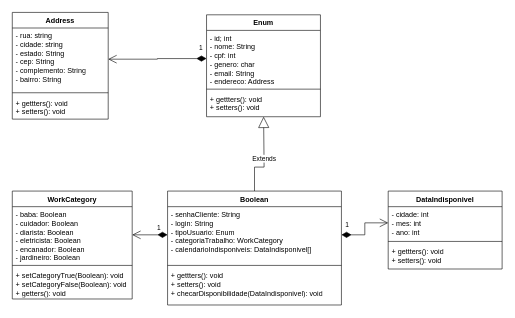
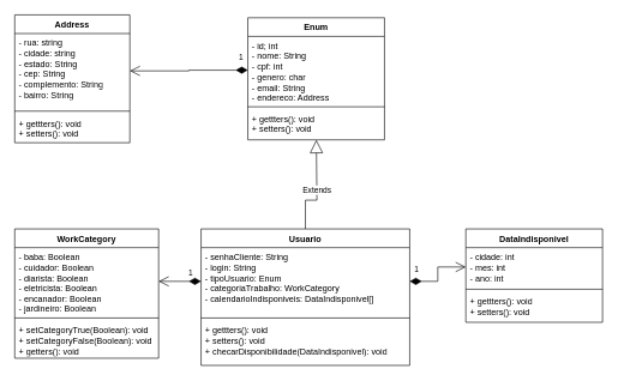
  <mxCell id="0" />
  <mxCell id="1" parent="0" />
  <mxCell id="2" value="Enum" style="swimlane;fontStyle=1;align=center;verticalAlign=top;childLayout=stackLayout;horizontal=1;startSize=26;horizontalStack=0;resizeParent=1;resizeParentMax=0;resizeLast=0;collapsible=1;marginBottom=0;whiteSpace=wrap;html=1;" parent="1" vertex="1"><mxGeometry x="344" y="24" width="190" height="170" as="geometry" /></mxCell>
  <mxCell id="3" value="- id; int&lt;br&gt;- nome: String&lt;br&gt;- cpf: int&lt;br&gt;- genero: char&lt;br&gt;- email: String&lt;br&gt;- endereco: Address&lt;br&gt;-&amp;nbsp;" style="text;strokeColor=none;fillColor=none;align=left;verticalAlign=top;spacingLeft=4;spacingRight=4;overflow=hidden;rotatable=0;points=[[0,0.5],[1,0.5]];portConstraint=eastwest;whiteSpace=wrap;html=1;" parent="2" vertex="1"><mxGeometry y="26" width="190" height="94" as="geometry" /></mxCell>
  <mxCell id="4" value="" style="line;strokeWidth=1;fillColor=none;align=left;verticalAlign=middle;spacingTop=-1;spacingLeft=3;spacingRight=3;rotatable=0;labelPosition=right;points=[];portConstraint=eastwest;strokeColor=inherit;" parent="2" vertex="1"><mxGeometry y="120" width="190" height="8" as="geometry" /></mxCell>
  <mxCell id="5" value="+ gettters(): void&lt;br style=&quot;border-color: var(--border-color);&quot;&gt;+ setters(): void" style="text;strokeColor=none;fillColor=none;align=left;verticalAlign=top;spacingLeft=4;spacingRight=4;overflow=hidden;rotatable=0;points=[[0,0.5],[1,0.5]];portConstraint=eastwest;whiteSpace=wrap;html=1;" parent="2" vertex="1"><mxGeometry y="128" width="190" height="42" as="geometry" /></mxCell>
  <mxCell id="6" value="Address" style="swimlane;fontStyle=1;align=center;verticalAlign=top;childLayout=stackLayout;horizontal=1;startSize=26;horizontalStack=0;resizeParent=1;resizeParentMax=0;resizeLast=0;collapsible=1;marginBottom=0;whiteSpace=wrap;html=1;" parent="1" vertex="1"><mxGeometry x="20" y="20" width="160" height="178" as="geometry" /></mxCell>
  <mxCell id="7" value="- rua: string&lt;br&gt;- cidade: string&lt;br&gt;- estado: String&lt;br&gt;- cep: String&lt;br&gt;- complemento: String&lt;br&gt;- bairro: String" style="text;strokeColor=none;fillColor=none;align=left;verticalAlign=top;spacingLeft=4;spacingRight=4;overflow=hidden;rotatable=0;points=[[0,0.5],[1,0.5]];portConstraint=eastwest;whiteSpace=wrap;html=1;" parent="6" vertex="1"><mxGeometry y="26" width="160" height="104" as="geometry" /></mxCell>
  <mxCell id="8" value="" style="line;strokeWidth=1;fillColor=none;align=left;verticalAlign=middle;spacingTop=-1;spacingLeft=3;spacingRight=3;rotatable=0;labelPosition=right;points=[];portConstraint=eastwest;strokeColor=inherit;" parent="6" vertex="1"><mxGeometry y="130" width="160" height="8" as="geometry" /></mxCell>
  <mxCell id="9" value="+ gettters(): void&lt;br&gt;+ setters(): void" style="text;strokeColor=none;fillColor=none;align=left;verticalAlign=top;spacingLeft=4;spacingRight=4;overflow=hidden;rotatable=0;points=[[0,0.5],[1,0.5]];portConstraint=eastwest;whiteSpace=wrap;html=1;" parent="6" vertex="1"><mxGeometry y="138" width="160" height="40" as="geometry" /></mxCell>
  <mxCell id="10" value="WorkCategory" style="swimlane;fontStyle=1;align=center;verticalAlign=top;childLayout=stackLayout;horizontal=1;startSize=26;horizontalStack=0;resizeParent=1;resizeParentMax=0;resizeLast=0;collapsible=1;marginBottom=0;whiteSpace=wrap;html=1;" parent="1" vertex="1"><mxGeometry x="20" y="318" width="200" height="180" as="geometry" /></mxCell>
  <mxCell id="11" value="- baba: Boolean&lt;br&gt;- cuidador: Boolean&lt;br&gt;- diarista: Boolean&lt;br&gt;- eletricista: Boolean&lt;br&gt;- encanador: Boolean&lt;br&gt;- jardineiro: Boolean" style="text;strokeColor=none;fillColor=none;align=left;verticalAlign=top;spacingLeft=4;spacingRight=4;overflow=hidden;rotatable=0;points=[[0,0.5],[1,0.5]];portConstraint=eastwest;whiteSpace=wrap;html=1;" parent="10" vertex="1"><mxGeometry y="26" width="200" height="94" as="geometry" /></mxCell>
  <mxCell id="12" value="" style="line;strokeWidth=1;fillColor=none;align=left;verticalAlign=middle;spacingTop=-1;spacingLeft=3;spacingRight=3;rotatable=0;labelPosition=right;points=[];portConstraint=eastwest;strokeColor=inherit;" parent="10" vertex="1"><mxGeometry y="120" width="200" height="8" as="geometry" /></mxCell>
  <mxCell id="13" value="+ setCategoryTrue(Boolean): void&lt;br&gt;+ setCategoryFalse(Boolean): void&lt;br&gt;+ getters(): void" style="text;strokeColor=none;fillColor=none;align=left;verticalAlign=top;spacingLeft=4;spacingRight=4;overflow=hidden;rotatable=0;points=[[0,0.5],[1,0.5]];portConstraint=eastwest;whiteSpace=wrap;html=1;" parent="10" vertex="1"><mxGeometry y="128" width="200" height="52" as="geometry" /></mxCell>
  <mxCell id="14" value="Extends" style="endArrow=block;endSize=16;endFill=0;html=1;rounded=0;exitX=0.5;exitY=0;exitDx=0;exitDy=0;" parent="1" source="15" edge="1" target="5"><mxGeometry width="160" relative="1" as="geometry"><mxPoint x="210" y="428" as="sourcePoint" /><mxPoint x="370" y="358" as="targetPoint" /><Array as="points"><mxPoint x="424" y="278" /><mxPoint x="440" y="278" /></Array></mxGeometry></mxCell>
- <mxCell id="15" value="Boolean" style="swimlane;fontStyle=1;align=center;verticalAlign=top;childLayout=stackLayout;horizontal=1;startSize=26;horizontalStack=0;resizeParent=1;resizeParentMax=0;resizeLast=0;collapsible=1;marginBottom=0;whiteSpace=wrap;html=1;" parent="1" vertex="1"><mxGeometry x="279" y="318" width="290" height="190" as="geometry" /></mxCell>
+ <mxCell id="15" value="Usuario" style="swimlane;fontStyle=1;align=center;verticalAlign=top;childLayout=stackLayout;horizontal=1;startSize=26;horizontalStack=0;resizeParent=1;resizeParentMax=0;resizeLast=0;collapsible=1;marginBottom=0;whiteSpace=wrap;html=1;" parent="1" vertex="1"><mxGeometry x="279" y="318" width="290" height="190" as="geometry" /></mxCell>
  <mxCell id="16" value="- senhaCliente: String&lt;br style=&quot;border-color: var(--border-color);&quot;&gt;- login: String&lt;br style=&quot;border-color: var(--border-color);&quot;&gt;- tipoUsuario: Enum&lt;br style=&quot;border-color: var(--border-color);&quot;&gt;- categoriaTrabalho: WorkCategory&lt;br&gt;- calendarioIndisponiveis: DataIndisponivel[]" style="text;strokeColor=none;fillColor=none;align=left;verticalAlign=top;spacingLeft=4;spacingRight=4;overflow=hidden;rotatable=0;points=[[0,0.5],[1,0.5]];portConstraint=eastwest;whiteSpace=wrap;html=1;" parent="15" vertex="1"><mxGeometry y="26" width="290" height="94" as="geometry" /></mxCell>
  <mxCell id="17" value="" style="line;strokeWidth=1;fillColor=none;align=left;verticalAlign=middle;spacingTop=-1;spacingLeft=3;spacingRight=3;rotatable=0;labelPosition=right;points=[];portConstraint=eastwest;strokeColor=inherit;" parent="15" vertex="1"><mxGeometry y="120" width="290" height="8" as="geometry" /></mxCell>
  <mxCell id="18" value="+ gettters(): void&lt;br style=&quot;border-color: var(--border-color);&quot;&gt;+ setters(): void&lt;br&gt;+ checarDisponibilidade(DataIndisponivel): void" style="text;strokeColor=none;fillColor=none;align=left;verticalAlign=top;spacingLeft=4;spacingRight=4;overflow=hidden;rotatable=0;points=[[0,0.5],[1,0.5]];portConstraint=eastwest;whiteSpace=wrap;html=1;" parent="15" vertex="1"><mxGeometry y="128" width="290" height="62" as="geometry" /></mxCell>
  <mxCell id="19" style="edgeStyle=orthogonalEdgeStyle;rounded=0;orthogonalLoop=1;jettySize=auto;html=1;exitX=1;exitY=0.5;exitDx=0;exitDy=0;" edge="1" parent="15" source="18" target="18"><mxGeometry relative="1" as="geometry" /></mxCell>
  <mxCell id="20" value="1" style="endArrow=open;html=1;endSize=12;startArrow=diamondThin;startSize=14;startFill=1;edgeStyle=orthogonalEdgeStyle;align=left;verticalAlign=bottom;rounded=0;exitX=0;exitY=0.5;exitDx=0;exitDy=0;entryX=1;entryY=0.5;entryDx=0;entryDy=0;" edge="1" parent="1" source="3" target="7"><mxGeometry x="-0.83" y="-9" relative="1" as="geometry"><mxPoint x="360" y="228" as="sourcePoint" /><mxPoint x="520" y="228" as="targetPoint" /><mxPoint as="offset" /></mxGeometry></mxCell>
  <mxCell id="21" value="1" style="endArrow=open;html=1;endSize=12;startArrow=diamondThin;startSize=14;startFill=1;edgeStyle=orthogonalEdgeStyle;align=left;verticalAlign=bottom;rounded=0;exitX=0;exitY=0.5;exitDx=0;exitDy=0;entryX=1;entryY=0.5;entryDx=0;entryDy=0;" edge="1" parent="1" source="16" target="11"><mxGeometry x="-0.356" y="-3" relative="1" as="geometry"><mxPoint x="180" y="268" as="sourcePoint" /><mxPoint x="340" y="268" as="targetPoint" /><mxPoint as="offset" /></mxGeometry></mxCell>
  <mxCell id="22" value="DataIndisponivel" style="swimlane;fontStyle=1;align=center;verticalAlign=top;childLayout=stackLayout;horizontal=1;startSize=26;horizontalStack=0;resizeParent=1;resizeParentMax=0;resizeLast=0;collapsible=1;marginBottom=0;whiteSpace=wrap;html=1;" vertex="1" parent="1"><mxGeometry x="647" y="318" width="190" height="130" as="geometry" /></mxCell>
  <mxCell id="23" value="- cidade: int&lt;br&gt;- mes: int&lt;br&gt;- ano: int" style="text;strokeColor=none;fillColor=none;align=left;verticalAlign=top;spacingLeft=4;spacingRight=4;overflow=hidden;rotatable=0;points=[[0,0.5],[1,0.5]];portConstraint=eastwest;whiteSpace=wrap;html=1;" vertex="1" parent="22"><mxGeometry y="26" width="190" height="54" as="geometry" /></mxCell>
  <mxCell id="24" value="" style="line;strokeWidth=1;fillColor=none;align=left;verticalAlign=middle;spacingTop=-1;spacingLeft=3;spacingRight=3;rotatable=0;labelPosition=right;points=[];portConstraint=eastwest;strokeColor=inherit;" vertex="1" parent="22"><mxGeometry y="80" width="190" height="8" as="geometry" /></mxCell>
  <mxCell id="25" value="+ gettters(): void&lt;br style=&quot;border-color: var(--border-color);&quot;&gt;+ setters(): void" style="text;strokeColor=none;fillColor=none;align=left;verticalAlign=top;spacingLeft=4;spacingRight=4;overflow=hidden;rotatable=0;points=[[0,0.5],[1,0.5]];portConstraint=eastwest;whiteSpace=wrap;html=1;" vertex="1" parent="22"><mxGeometry y="88" width="190" height="42" as="geometry" /></mxCell>
  <mxCell id="26" value="1" style="endArrow=open;html=1;endSize=12;startArrow=diamondThin;startSize=14;startFill=1;edgeStyle=orthogonalEdgeStyle;align=left;verticalAlign=bottom;rounded=0;exitX=1;exitY=0.5;exitDx=0;exitDy=0;entryX=0;entryY=0.5;entryDx=0;entryDy=0;" edge="1" parent="1" source="16" target="23"><mxGeometry x="-0.892" y="8" relative="1" as="geometry"><mxPoint x="624" y="286" as="sourcePoint" /><mxPoint x="500" y="291" as="targetPoint" /><mxPoint as="offset" /></mxGeometry></mxCell>
